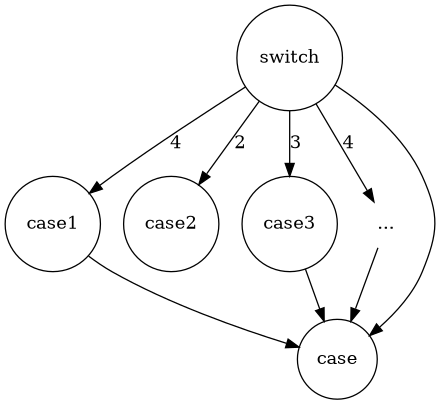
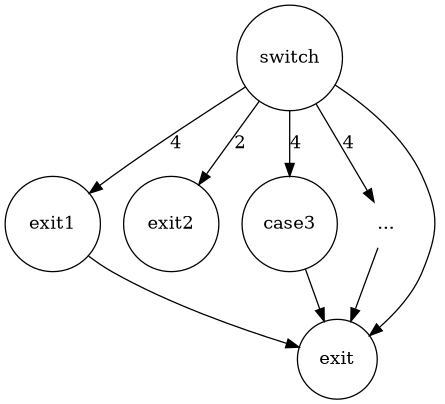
  digraph {
    node [shape=circle]
    n1 [label=switch]
-   case1
-   case2
+   case1 [label=exit1]
+   case2 [label=exit2]
    case3
    n5 [label="..." penwidth=0]
-   exit [label=case]
+   exit
    n1 -> case1 [label=4]
    n1 -> case2 [label=2]
-   n1 -> case3 [label=3]
+   n1 -> case3 [label=4]
    n1 -> n5 [label=4]
    n1 -> exit
    case1 -> exit
    case3 -> exit
    n5 -> exit
  }
